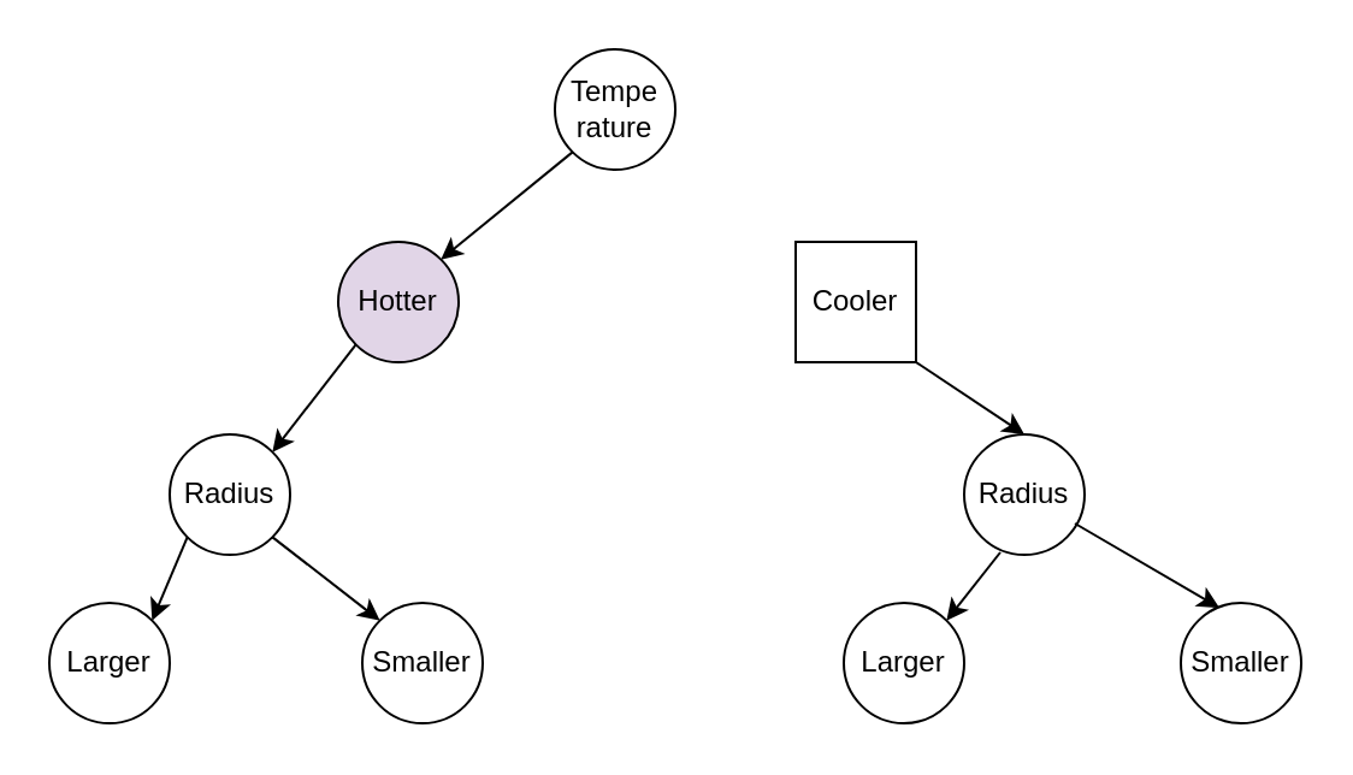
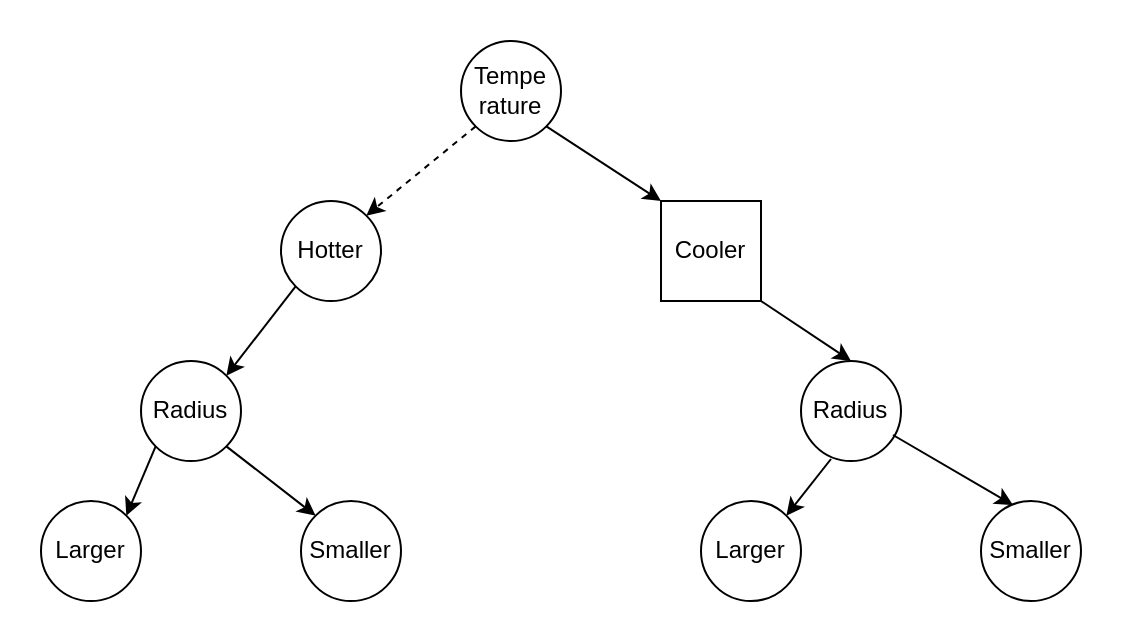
  <mxCell id="0" />
  <mxCell id="1" parent="0" />
  <mxCell id="2" value="Tempe&lt;br&gt;rature" style="ellipse;whiteSpace=wrap;html=1;aspect=fixed;" vertex="1" parent="1"><mxGeometry x="230" y="20" width="50" height="50" as="geometry" /></mxCell>
  <mxCell id="3" value="Cooler" style="whiteSpace=wrap;html=1;aspect=fixed;rounded=0;" vertex="1" parent="1"><mxGeometry x="330" y="100" width="50" height="50" as="geometry" /></mxCell>
- <mxCell id="4" value="Hotter" style="ellipse;whiteSpace=wrap;html=1;aspect=fixed;fillColor=#e1d5e7;" vertex="1" parent="1"><mxGeometry x="140" y="100" width="50" height="50" as="geometry" /></mxCell>
+ <mxCell id="4" value="Hotter" style="ellipse;whiteSpace=wrap;html=1;aspect=fixed;" vertex="1" parent="1"><mxGeometry x="140" y="100" width="50" height="50" as="geometry" /></mxCell>
  <mxCell id="5" value="Radius" style="ellipse;whiteSpace=wrap;html=1;aspect=fixed;" vertex="1" parent="1"><mxGeometry x="70" y="180" width="50" height="50" as="geometry" /></mxCell>
  <mxCell id="6" value="Radius" style="ellipse;whiteSpace=wrap;html=1;aspect=fixed;" vertex="1" parent="1"><mxGeometry x="400" y="180" width="50" height="50" as="geometry" /></mxCell>
  <mxCell id="7" value="Larger" style="ellipse;whiteSpace=wrap;html=1;aspect=fixed;" vertex="1" parent="1"><mxGeometry x="20" y="250" width="50" height="50" as="geometry" /></mxCell>
  <mxCell id="8" value="Smaller" style="ellipse;whiteSpace=wrap;html=1;aspect=fixed;" vertex="1" parent="1"><mxGeometry x="150" y="250" width="50" height="50" as="geometry" /></mxCell>
  <mxCell id="9" value="Larger" style="ellipse;whiteSpace=wrap;html=1;aspect=fixed;" vertex="1" parent="1"><mxGeometry x="350" y="250" width="50" height="50" as="geometry" /></mxCell>
  <mxCell id="10" value="Smaller" style="ellipse;whiteSpace=wrap;html=1;aspect=fixed;" vertex="1" parent="1"><mxGeometry x="490" y="250" width="50" height="50" as="geometry" /></mxCell>
- <mxCell id="11" value="" style="endArrow=classic;html=1;rounded=0;exitX=0;exitY=1;exitDx=0;exitDy=0;entryX=1;entryY=0;entryDx=0;entryDy=0;" edge="1" parent="1" source="2" target="4"><mxGeometry width="50" height="50" relative="1" as="geometry"><mxPoint x="-30" y="100" as="sourcePoint" /><mxPoint x="20" y="50" as="targetPoint" /></mxGeometry></mxCell>
+ <mxCell id="11" value="" style="endArrow=classic;html=1;rounded=0;exitX=0;exitY=1;exitDx=0;exitDy=0;entryX=1;entryY=0;entryDx=0;entryDy=0;dashed=1;" edge="1" parent="1" source="2" target="4"><mxGeometry width="50" height="50" relative="1" as="geometry"><mxPoint x="-30" y="100" as="sourcePoint" /><mxPoint x="20" y="50" as="targetPoint" /></mxGeometry></mxCell>
  <mxCell id="12" value="" style="endArrow=classic;html=1;rounded=0;exitX=0;exitY=1;exitDx=0;exitDy=0;entryX=1;entryY=0;entryDx=0;entryDy=0;" edge="1" parent="1" source="4" target="5"><mxGeometry width="50" height="50" relative="1" as="geometry"><mxPoint x="-120" y="220" as="sourcePoint" /><mxPoint x="-70" y="170" as="targetPoint" /></mxGeometry></mxCell>
  <mxCell id="13" value="" style="endArrow=classic;html=1;rounded=0;entryX=1;entryY=0;entryDx=0;entryDy=0;exitX=0;exitY=1;exitDx=0;exitDy=0;" edge="1" parent="1" source="5" target="7"><mxGeometry width="50" height="50" relative="1" as="geometry"><mxPoint x="-10" y="170" as="sourcePoint" /><mxPoint x="40" y="120" as="targetPoint" /></mxGeometry></mxCell>
  <mxCell id="14" value="" style="endArrow=classic;html=1;rounded=0;exitX=1;exitY=1;exitDx=0;exitDy=0;entryX=0;entryY=0;entryDx=0;entryDy=0;" edge="1" parent="1" source="5" target="8"><mxGeometry width="50" height="50" relative="1" as="geometry"><mxPoint x="110" y="350" as="sourcePoint" /><mxPoint x="160" y="300" as="targetPoint" /></mxGeometry></mxCell>
+ <mxCell id="15" value="" style="endArrow=classic;html=1;rounded=0;exitX=1;exitY=1;exitDx=0;exitDy=0;entryX=0;entryY=0;entryDx=0;entryDy=0;" edge="1" parent="1" source="2" target="3"><mxGeometry width="50" height="50" relative="1" as="geometry"><mxPoint x="360" y="80" as="sourcePoint" /><mxPoint x="410" y="30" as="targetPoint" /></mxGeometry></mxCell>
  <mxCell id="16" value="" style="endArrow=classic;html=1;rounded=0;exitX=1;exitY=1;exitDx=0;exitDy=0;entryX=0.5;entryY=0;entryDx=0;entryDy=0;" edge="1" parent="1" source="3" target="6"><mxGeometry width="50" height="50" relative="1" as="geometry"><mxPoint x="460" y="120" as="sourcePoint" /><mxPoint x="510" y="70" as="targetPoint" /></mxGeometry></mxCell>
  <mxCell id="17" value="" style="endArrow=classic;html=1;rounded=0;exitX=0.92;exitY=0.74;exitDx=0;exitDy=0;exitPerimeter=0;entryX=0.32;entryY=0.04;entryDx=0;entryDy=0;entryPerimeter=0;" edge="1" parent="1" source="6" target="10"><mxGeometry width="50" height="50" relative="1" as="geometry"><mxPoint x="470" y="160" as="sourcePoint" /><mxPoint x="520" y="110" as="targetPoint" /></mxGeometry></mxCell>
  <mxCell id="18" value="" style="endArrow=classic;html=1;rounded=0;exitX=0.3;exitY=0.98;exitDx=0;exitDy=0;exitPerimeter=0;entryX=1;entryY=0;entryDx=0;entryDy=0;" edge="1" parent="1" source="6" target="9"><mxGeometry width="50" height="50" relative="1" as="geometry"><mxPoint x="320" y="290" as="sourcePoint" /><mxPoint x="370" y="240" as="targetPoint" /></mxGeometry></mxCell>
